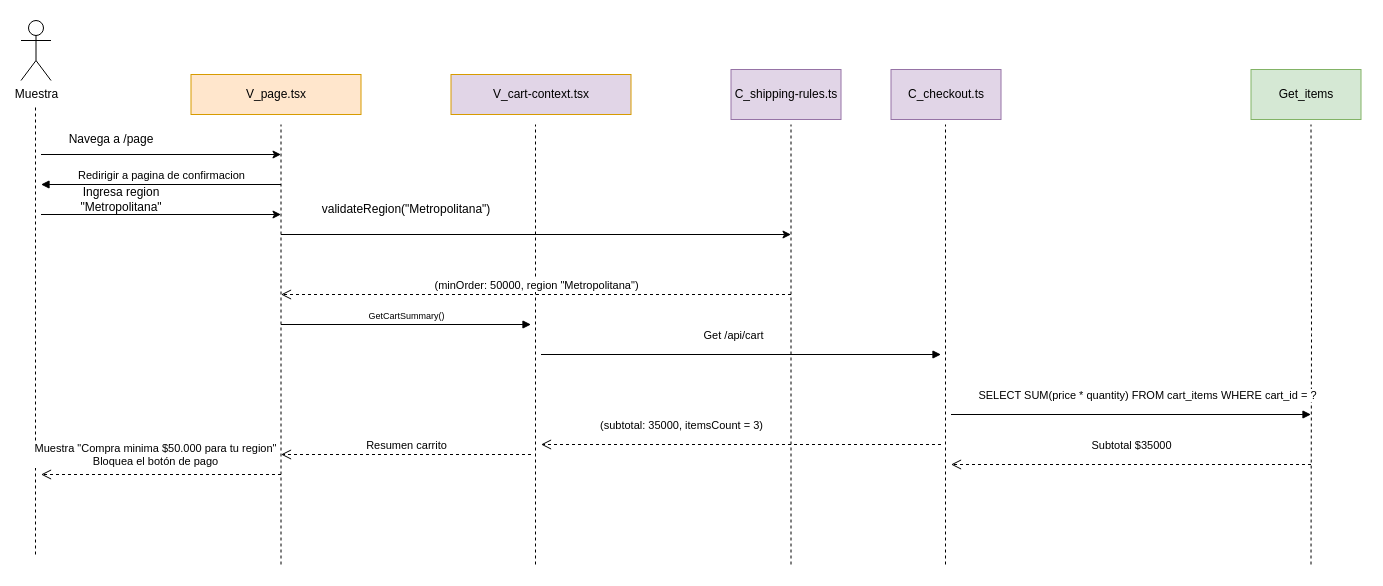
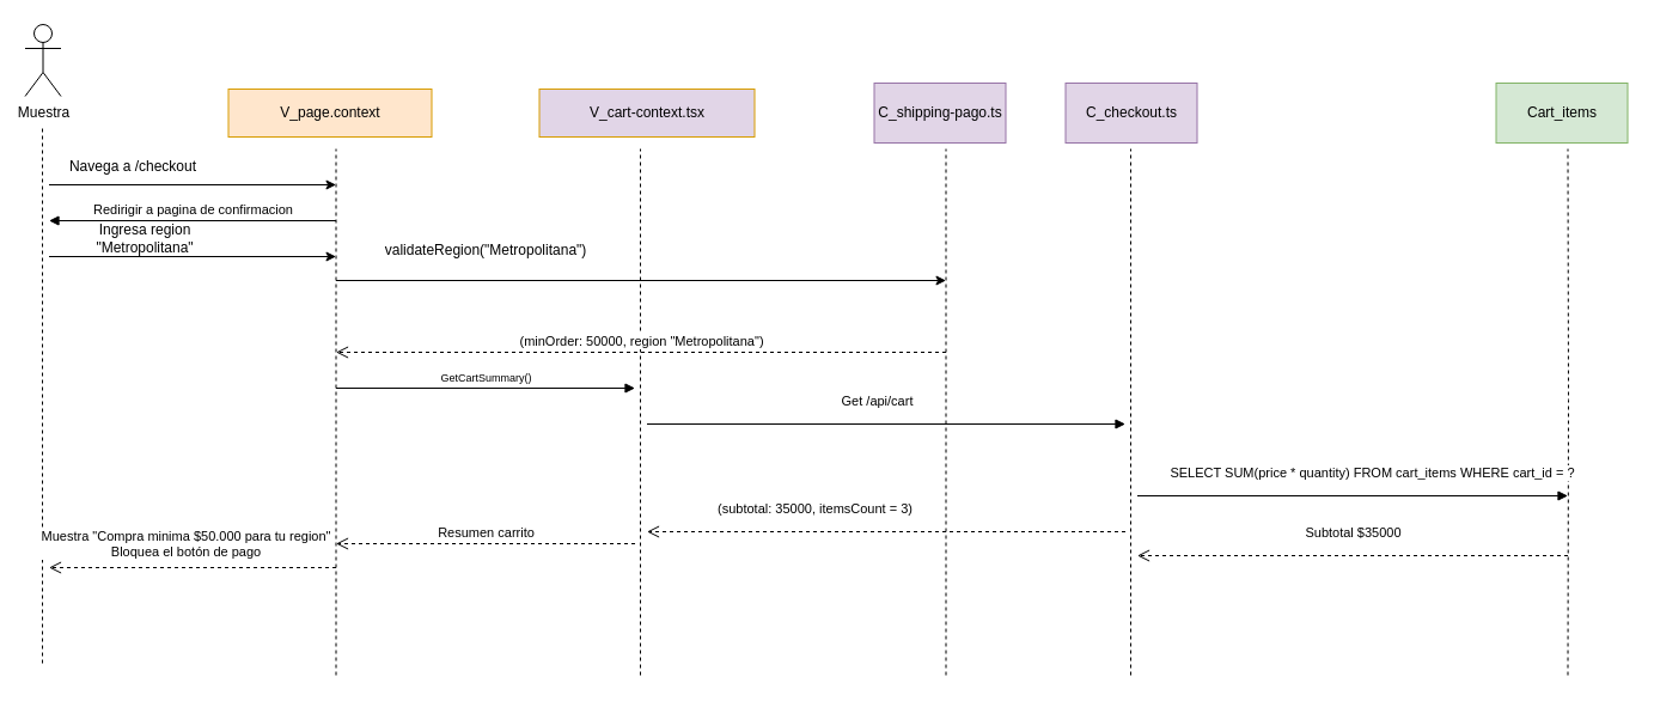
  <mxCell id="0" />
  <mxCell id="1" parent="0" />
  <mxCell id="2" value="" style="endArrow=none;dashed=1;html=1;rounded=0;" edge="1" parent="1"><mxGeometry width="50" height="50" relative="1" as="geometry"><mxPoint x="35" y="554" as="sourcePoint" /><mxPoint x="35" y="104" as="targetPoint" /></mxGeometry></mxCell>
  <mxCell id="3" value="" style="endArrow=classic;html=1;rounded=0;" edge="1" parent="1"><mxGeometry width="50" height="50" relative="1" as="geometry"><mxPoint x="40.5" y="154" as="sourcePoint" /><mxPoint x="280.5" y="154" as="targetPoint" /></mxGeometry></mxCell>
- <mxCell id="4" value="Navega a /page" style="text;html=1;align=center;verticalAlign=middle;whiteSpace=wrap;rounded=0;" vertex="1" parent="1"><mxGeometry x="40.5" y="124" width="140" height="30" as="geometry" /></mxCell>
+ <mxCell id="4" value="Navega a /checkout" style="text;html=1;align=center;verticalAlign=middle;whiteSpace=wrap;rounded=0;" vertex="1" parent="1"><mxGeometry x="40.5" y="124" width="140" height="30" as="geometry" /></mxCell>
  <mxCell id="5" value="" style="endArrow=none;dashed=1;html=1;rounded=0;entryX=0.5;entryY=1;entryDx=0;entryDy=0;" edge="1" parent="1"><mxGeometry width="50" height="50" relative="1" as="geometry"><mxPoint x="280.5" y="564" as="sourcePoint" /><mxPoint x="280.5" y="124" as="targetPoint" /></mxGeometry></mxCell>
- <mxCell id="6" value="V_page.tsx" style="html=1;whiteSpace=wrap;fillColor=#ffe6cc;strokeColor=#d79b00;" vertex="1" parent="1"><mxGeometry x="190.5" y="74" width="170" height="40" as="geometry" /></mxCell>
+ <mxCell id="6" value="V_page.context" style="html=1;whiteSpace=wrap;fillColor=#ffe6cc;strokeColor=#d79b00;" vertex="1" parent="1"><mxGeometry x="190.5" y="74" width="170" height="40" as="geometry" /></mxCell>
  <mxCell id="7" value="" style="endArrow=classic;html=1;rounded=0;" edge="1" parent="1"><mxGeometry width="50" height="50" relative="1" as="geometry"><mxPoint x="280.5" y="234" as="sourcePoint" /><mxPoint x="790.5" y="234" as="targetPoint" /></mxGeometry></mxCell>
  <mxCell id="8" value="validateRegion(&quot;Metropolitana&quot;)" style="text;html=1;align=center;verticalAlign=middle;whiteSpace=wrap;rounded=0;" vertex="1" parent="1"><mxGeometry x="350.5" y="194" width="110" height="30" as="geometry" /></mxCell>
  <mxCell id="9" value="V_cart-context.tsx" style="html=1;whiteSpace=wrap;fillColor=#e1d5e7;strokeColor=#d79b00;" vertex="1" parent="1"><mxGeometry x="450.5" y="74" width="180" height="40" as="geometry" /></mxCell>
  <mxCell id="10" value="" style="endArrow=none;dashed=1;html=1;rounded=0;entryX=0.5;entryY=1;entryDx=0;entryDy=0;" edge="1" parent="1"><mxGeometry width="50" height="50" relative="1" as="geometry"><mxPoint x="535" y="564" as="sourcePoint" /><mxPoint x="535" y="124" as="targetPoint" /></mxGeometry></mxCell>
  <mxCell id="11" value="&lt;span style=&quot;font-size: 9px;&quot;&gt;GetCartSummary()&lt;/span&gt;" style="html=1;verticalAlign=bottom;endArrow=block;curved=0;rounded=0;" edge="1" parent="1"><mxGeometry width="80" relative="1" as="geometry"><mxPoint x="280.5" y="324" as="sourcePoint" /><mxPoint x="530.5" y="324" as="targetPoint" /><mxPoint as="offset" /></mxGeometry></mxCell>
  <mxCell id="12" value="Get /api/cart" style="html=1;verticalAlign=bottom;endArrow=block;curved=0;rounded=0;" edge="1" parent="1"><mxGeometry x="-0.04" y="10" width="80" relative="1" as="geometry"><mxPoint x="540.5" y="354" as="sourcePoint" /><mxPoint x="940.5" y="354" as="targetPoint" /><mxPoint as="offset" /></mxGeometry></mxCell>
  <mxCell id="13" value="" style="endArrow=none;dashed=1;html=1;rounded=0;entryX=0.5;entryY=1;entryDx=0;entryDy=0;" edge="1" parent="1"><mxGeometry width="50" height="50" relative="1" as="geometry"><mxPoint x="790.5" y="564" as="sourcePoint" /><mxPoint x="790.5" y="124" as="targetPoint" /></mxGeometry></mxCell>
- <mxCell id="14" value="C_shipping-rules.ts" style="html=1;whiteSpace=wrap;fillColor=#e1d5e7;strokeColor=#9673a6;" vertex="1" parent="1"><mxGeometry x="730.5" y="69" width="110" height="50" as="geometry" /></mxCell>
- <mxCell id="15" value="Get_items" style="html=1;whiteSpace=wrap;fillColor=#d5e8d4;strokeColor=#82b366;" vertex="1" parent="1"><mxGeometry x="1250.5" y="69" width="110" height="50" as="geometry" /></mxCell>
+ <mxCell id="14" value="C_shipping-pago.ts" style="html=1;whiteSpace=wrap;fillColor=#e1d5e7;strokeColor=#9673a6;" vertex="1" parent="1"><mxGeometry x="730.5" y="69" width="110" height="50" as="geometry" /></mxCell>
+ <mxCell id="15" value="Cart_items" style="html=1;whiteSpace=wrap;fillColor=#d5e8d4;strokeColor=#82b366;" vertex="1" parent="1"><mxGeometry x="1250.5" y="69" width="110" height="50" as="geometry" /></mxCell>
  <mxCell id="16" value="" style="endArrow=none;dashed=1;html=1;rounded=0;entryX=0.5;entryY=1;entryDx=0;entryDy=0;" edge="1" parent="1"><mxGeometry width="50" height="50" relative="1" as="geometry"><mxPoint x="1310.5" y="564" as="sourcePoint" /><mxPoint x="1310.5" y="124" as="targetPoint" /><Array as="points"><mxPoint x="1311" y="334" /></Array></mxGeometry></mxCell>
  <mxCell id="17" value="Subtotal $35000" style="html=1;verticalAlign=bottom;endArrow=open;dashed=1;endSize=8;curved=0;rounded=0;" edge="1" parent="1"><mxGeometry y="-10" relative="1" as="geometry"><mxPoint x="1310.5" y="464" as="sourcePoint" /><mxPoint x="950.5" y="464" as="targetPoint" /><mxPoint as="offset" /></mxGeometry></mxCell>
  <mxCell id="18" value="(subtotal: 35000, itemsCount = 3)" style="html=1;verticalAlign=bottom;endArrow=open;dashed=1;endSize=8;curved=0;rounded=0;" edge="1" parent="1"><mxGeometry x="0.3" y="-10" relative="1" as="geometry"><mxPoint x="940.5" y="444" as="sourcePoint" /><mxPoint x="540.5" y="444" as="targetPoint" /><mxPoint as="offset" /></mxGeometry></mxCell>
  <mxCell id="19" value="Resumen carrito" style="html=1;verticalAlign=bottom;endArrow=open;dashed=1;endSize=8;curved=0;rounded=0;" edge="1" parent="1"><mxGeometry relative="1" as="geometry"><mxPoint x="530.5" y="454" as="sourcePoint" /><mxPoint x="280.5" y="454" as="targetPoint" /><mxPoint as="offset" /></mxGeometry></mxCell>
  <mxCell id="20" value="(minOrder: 50000, region &quot;Metropolitana&quot;)" style="html=1;verticalAlign=bottom;endArrow=open;dashed=1;endSize=8;curved=0;rounded=0;" edge="1" parent="1"><mxGeometry relative="1" as="geometry"><mxPoint x="790.5" y="294" as="sourcePoint" /><mxPoint x="280.5" y="294" as="targetPoint" /><mxPoint as="offset" /></mxGeometry></mxCell>
  <mxCell id="21" value="SELECT SUM(price * quantity) FROM cart_items WHERE cart_id = ?" style="html=1;verticalAlign=bottom;endArrow=block;curved=0;rounded=0;" edge="1" parent="1"><mxGeometry x="0.097" y="10" width="80" relative="1" as="geometry"><mxPoint x="950.5" y="414" as="sourcePoint" /><mxPoint x="1310.5" y="414" as="targetPoint" /><mxPoint x="-1" as="offset" /></mxGeometry></mxCell>
  <mxCell id="22" value="C_checkout.ts" style="html=1;whiteSpace=wrap;fillColor=#e1d5e7;strokeColor=#9673a6;" vertex="1" parent="1"><mxGeometry x="890.5" y="69" width="110" height="50" as="geometry" /></mxCell>
  <mxCell id="23" value="" style="endArrow=none;dashed=1;html=1;rounded=0;entryX=0.5;entryY=1;entryDx=0;entryDy=0;" edge="1" parent="1"><mxGeometry width="50" height="50" relative="1" as="geometry"><mxPoint x="945" y="564" as="sourcePoint" /><mxPoint x="945" y="124" as="targetPoint" /></mxGeometry></mxCell>
  <mxCell id="24" value="Muestra &quot;Compra minima $50.000 para tu region&quot;&lt;div&gt;Bloquea el botón de pago&lt;/div&gt;" style="html=1;verticalAlign=bottom;endArrow=open;dashed=1;endSize=8;curved=0;rounded=0;" edge="1" parent="1"><mxGeometry x="0.046" y="-4" relative="1" as="geometry"><mxPoint x="280.5" y="474" as="sourcePoint" /><mxPoint x="40.5" y="474" as="targetPoint" /><mxPoint as="offset" /></mxGeometry></mxCell>
  <mxCell id="25" value="Redirigir a pagina de confirmacion" style="html=1;verticalAlign=bottom;endArrow=block;curved=0;rounded=0;" edge="1" parent="1"><mxGeometry width="80" relative="1" as="geometry"><mxPoint x="280.5" y="184" as="sourcePoint" /><mxPoint x="40.5" y="184" as="targetPoint" /><mxPoint as="offset" /></mxGeometry></mxCell>
  <mxCell id="26" value="" style="endArrow=classic;html=1;rounded=0;" edge="1" parent="1"><mxGeometry width="50" height="50" relative="1" as="geometry"><mxPoint x="40.5" y="214" as="sourcePoint" /><mxPoint x="280.5" y="214" as="targetPoint" /></mxGeometry></mxCell>
  <mxCell id="27" value="Ingresa region &quot;Metropolitana&quot;" style="text;html=1;align=center;verticalAlign=middle;whiteSpace=wrap;rounded=0;" vertex="1" parent="1"><mxGeometry x="50.5" y="184" width="140" height="30" as="geometry" /></mxCell>
  <mxCell id="28" value="Muestra" style="shape=umlActor;verticalLabelPosition=bottom;verticalAlign=top;html=1;labelPosition=center;align=center;" vertex="1" parent="1"><mxGeometry x="20.5" y="20" width="30" height="60" as="geometry" /></mxCell>
